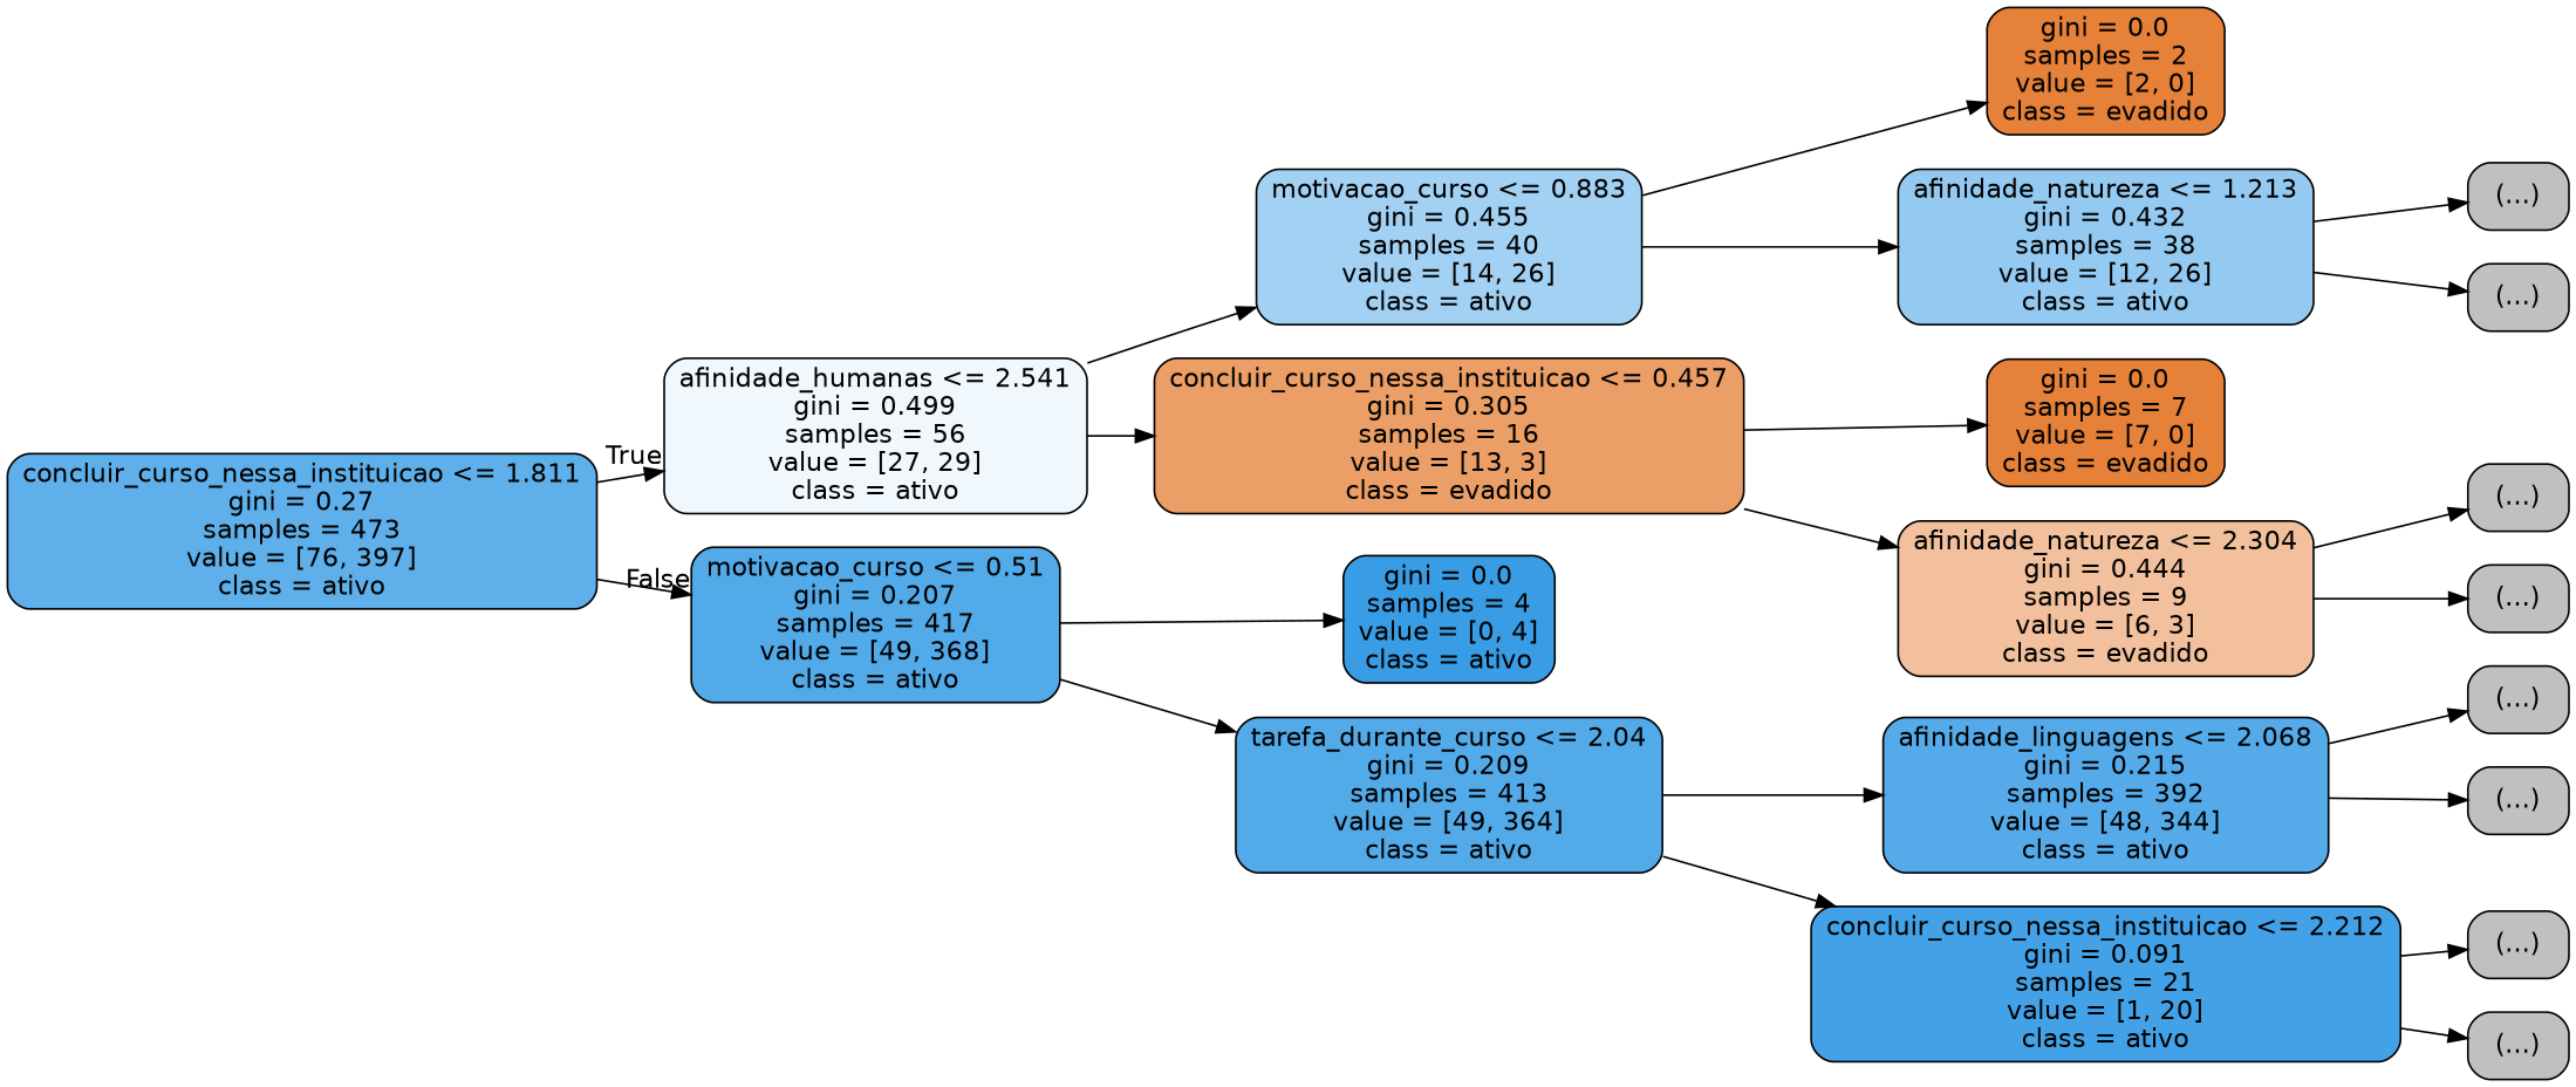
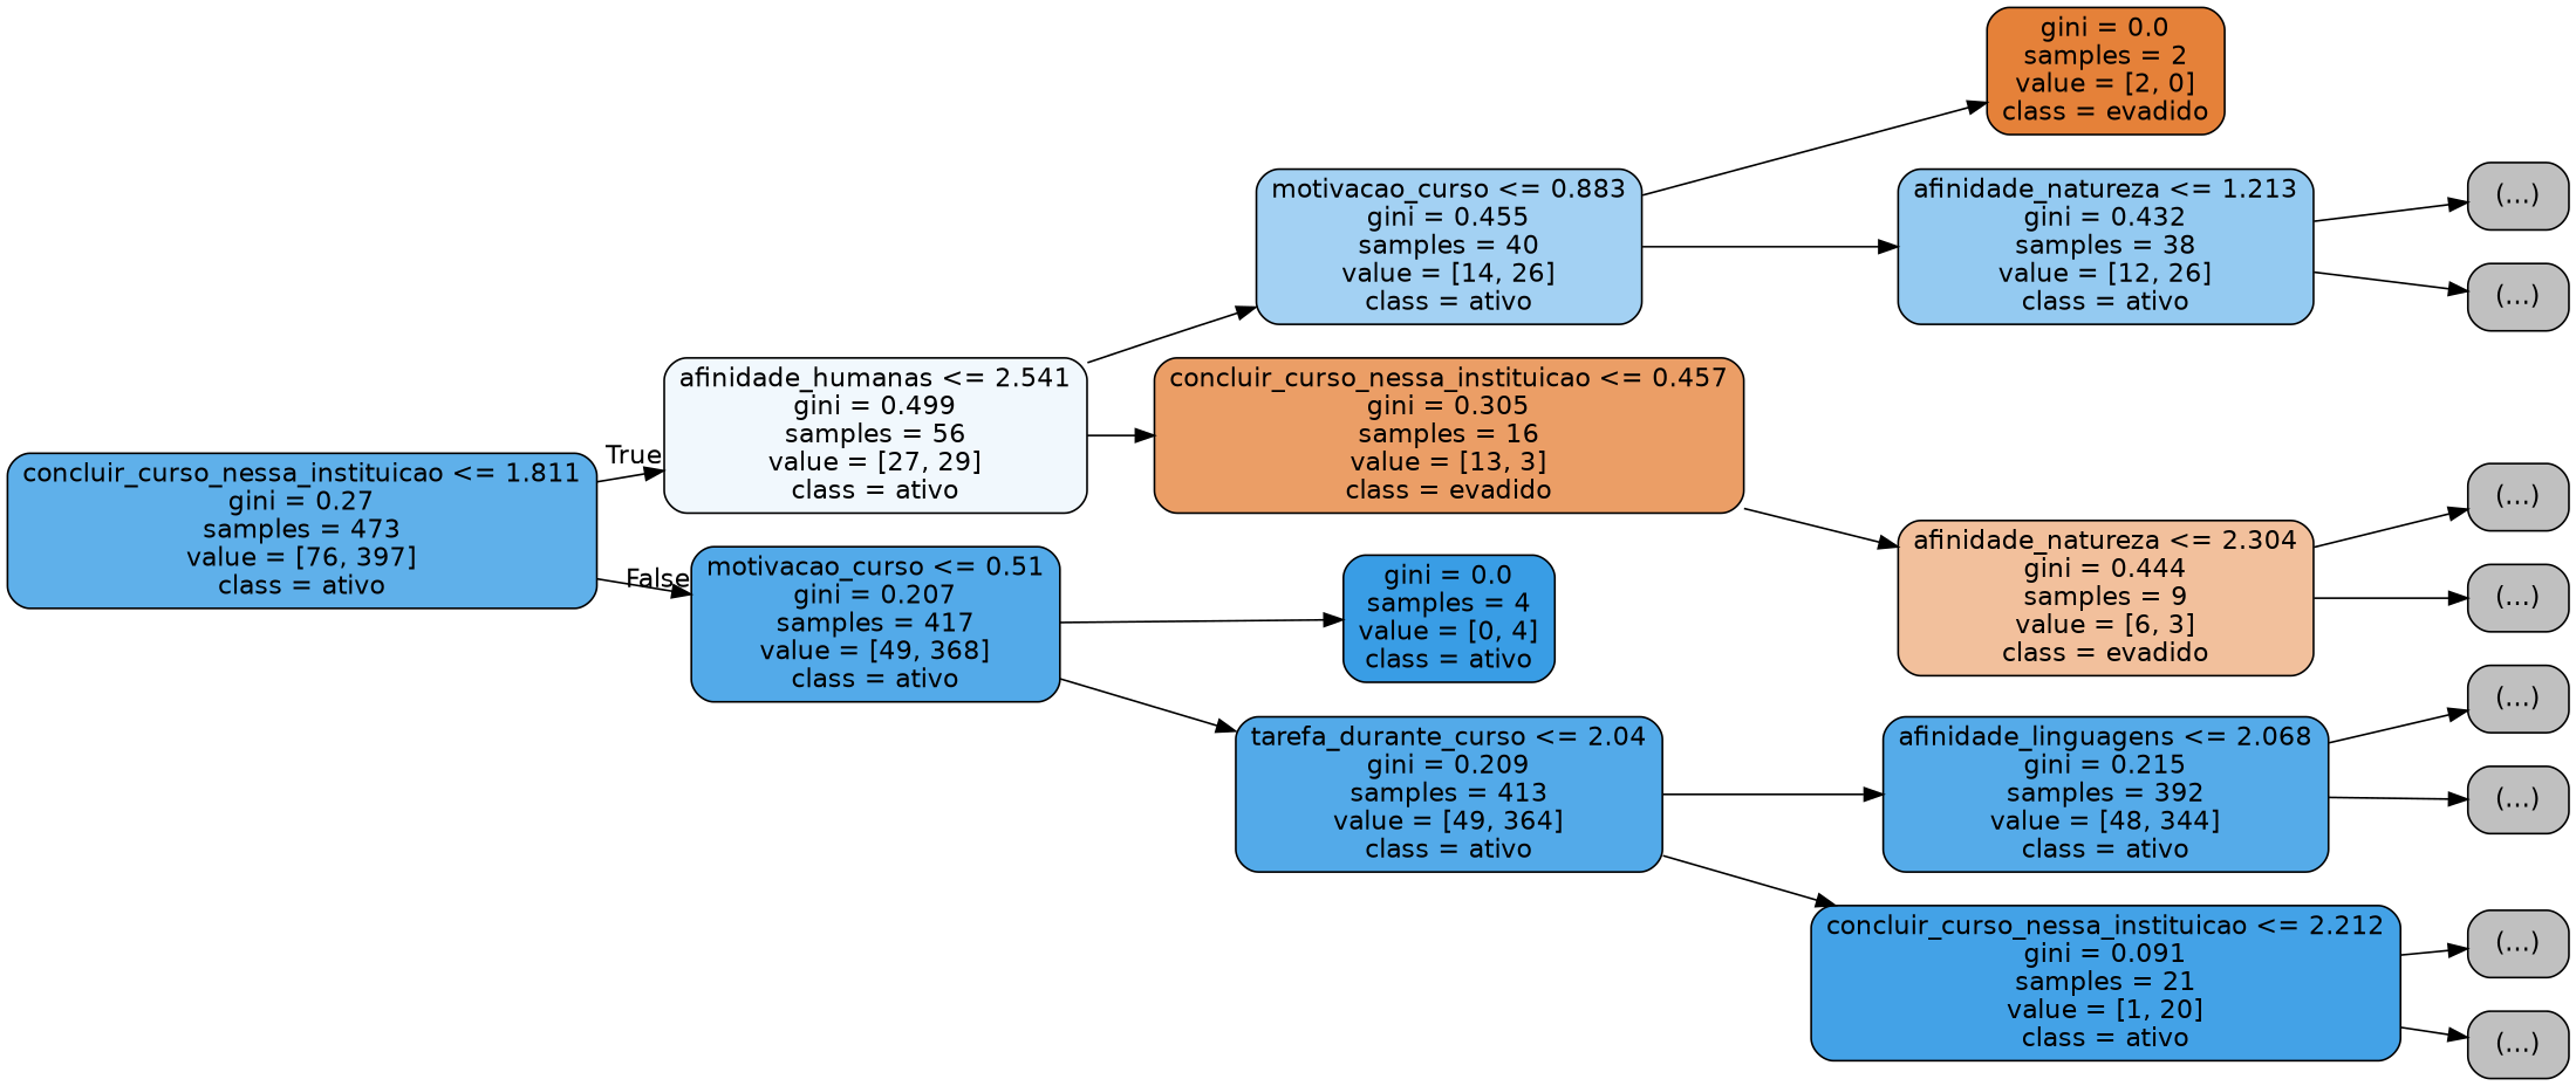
  digraph {
    rankdir=LR
    node [color=black fillcolor="#C0C0C0" fontname=helvetica shape=box style="filled, rounded"]
    edge [fontname=helvetica]
    n1 [fillcolor="#399de5ce" label="concluir_curso_nessa_instituicao <= 1.811\ngini = 0.27\nsamples = 473\nvalue = [76, 397]\nclass = ativo"]
    n2 [fillcolor="#399de512" label="afinidade_humanas <= 2.541\ngini = 0.499\nsamples = 56\nvalue = [27, 29]\nclass = ativo"]
    n3 [fillcolor="#399de5dd" label="motivacao_curso <= 0.51\ngini = 0.207\nsamples = 417\nvalue = [49, 368]\nclass = ativo"]
    n4 [fillcolor="#399de576" label="motivacao_curso <= 0.883\ngini = 0.455\nsamples = 40\nvalue = [14, 26]\nclass = ativo"]
    n5 [fillcolor="#e58139c4" label="concluir_curso_nessa_instituicao <= 0.457\ngini = 0.305\nsamples = 16\nvalue = [13, 3]\nclass = evadido"]
    n6 [fillcolor="#e58139ff" label="gini = 0.0\nsamples = 2\nvalue = [2, 0]\nclass = evadido"]
    n7 [fillcolor="#399de589" label="afinidade_natureza <= 1.213\ngini = 0.432\nsamples = 38\nvalue = [12, 26]\nclass = ativo"]
    n8 [label="(...)"]
    n9 [label="(...)"]
-   n10 [fillcolor="#e58139ff" label="gini = 0.0\nsamples = 7\nvalue = [7, 0]\nclass = evadido"]
    n11 [fillcolor="#e581397f" label="afinidade_natureza <= 2.304\ngini = 0.444\nsamples = 9\nvalue = [6, 3]\nclass = evadido"]
    n12 [label="(...)"]
    n13 [label="(...)"]
    n14 [fillcolor="#399de5ff" label="gini = 0.0\nsamples = 4\nvalue = [0, 4]\nclass = ativo"]
    n15 [fillcolor="#399de5dd" label="tarefa_durante_curso <= 2.04\ngini = 0.209\nsamples = 413\nvalue = [49, 364]\nclass = ativo"]
    n16 [fillcolor="#399de5db" label="afinidade_linguagens <= 2.068\ngini = 0.215\nsamples = 392\nvalue = [48, 344]\nclass = ativo"]
    n17 [fillcolor="#399de5f2" label="concluir_curso_nessa_instituicao <= 2.212\ngini = 0.091\nsamples = 21\nvalue = [1, 20]\nclass = ativo"]
    n18 [label="(...)"]
    n19 [label="(...)"]
    n20 [label="(...)"]
    n21 [label="(...)"]
    n1 -> n2 [headlabel=True labelangle=45 labeldistance=2.5]
    n1 -> n3 [headlabel=False labelangle=-45 labeldistance=2.5]
    n2 -> n4
    n2 -> n5
    n3 -> n14
    n3 -> n15
    n4 -> n6
    n4 -> n7
-   n5 -> n10
    n5 -> n11
    n7 -> n8
    n7 -> n9
    n11 -> n12
    n11 -> n13
    n15 -> n16
    n15 -> n17
    n16 -> n18
    n16 -> n19
    n17 -> n20
    n17 -> n21
  }
